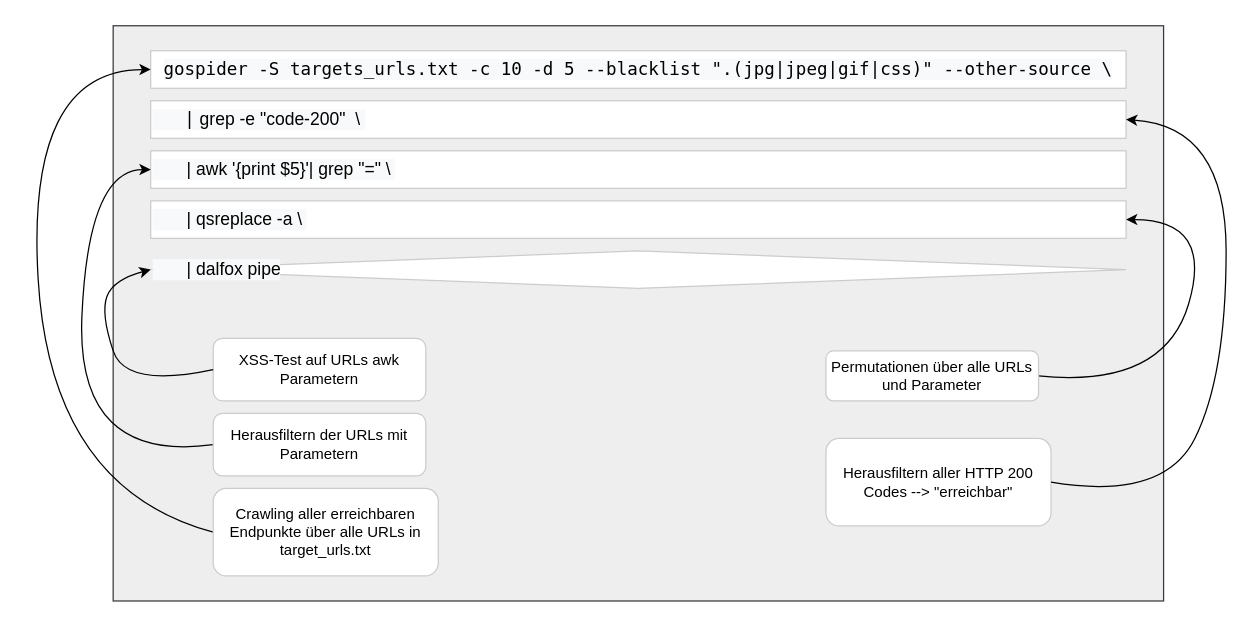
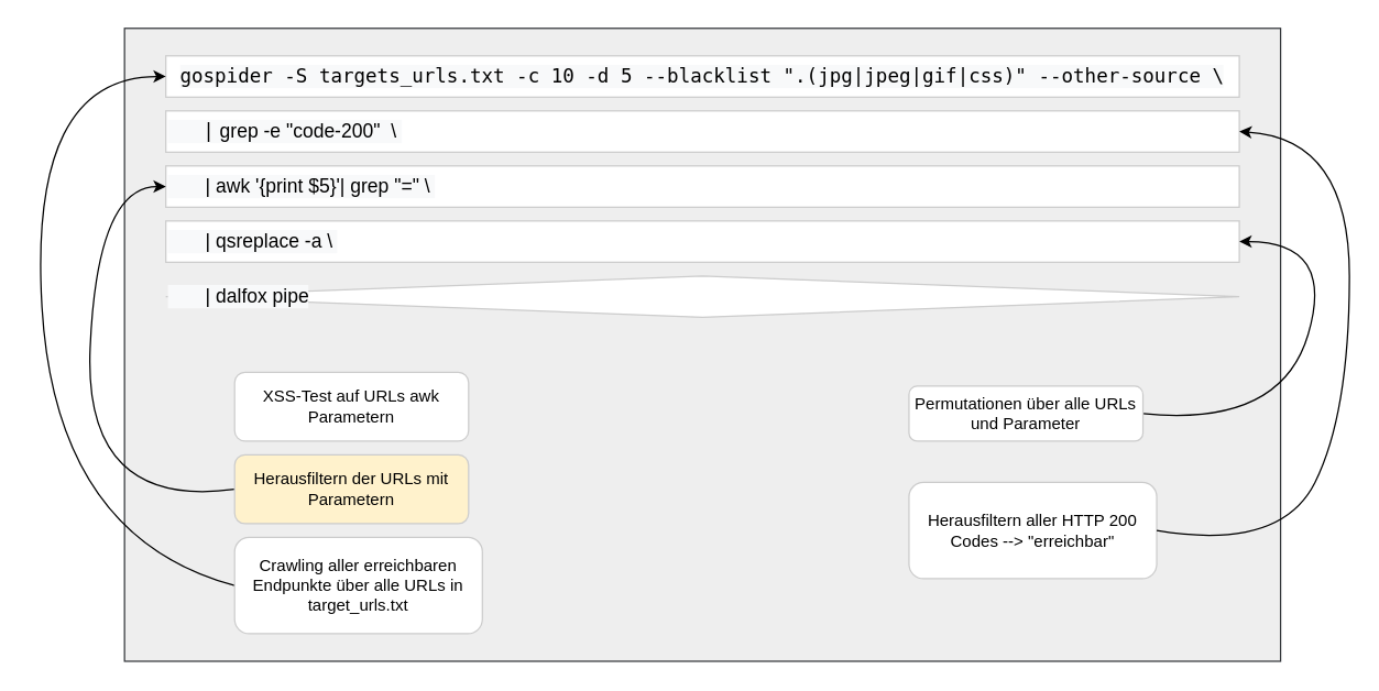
  <mxCell id="0" />
  <mxCell id="1" parent="0" />
  <mxCell id="2" value="" style="rounded=0;whiteSpace=wrap;html=1;strokeColor=#36393d;align=left;fillColor=#eeeeee;" vertex="1" parent="1"><mxGeometry x="90" y="20" width="840" height="460" as="geometry" /></mxCell>
  <mxCell id="3" value="&lt;meta charset=&quot;utf-8&quot;&gt;&lt;pre style=&quot;color: rgb(0 , 0 , 0) ; font-style: normal ; font-weight: 400 ; letter-spacing: normal ; text-align: left ; text-indent: 0px ; text-transform: none ; word-spacing: 0px ; background-color: rgb(248 , 249 , 250) ; font-size: 14px&quot;&gt;&lt;font style=&quot;font-size: 14px&quot;&gt;gospider -S targets_urls.txt -c 10 -d 5 --blacklist &lt;span class=&quot;pl-s&quot;&gt;&lt;span class=&quot;pl-pds&quot;&gt;&quot;&lt;/span&gt;.(jpg|jpeg|gif|css)&lt;span class=&quot;pl-pds&quot;&gt;&quot;&lt;/span&gt;&lt;/span&gt; --other-source \&lt;/font&gt;&lt;/pre&gt;" style="rounded=0;whiteSpace=wrap;html=1;strokeColor=#CCCCCC;" vertex="1" parent="1"><mxGeometry x="120" y="40" width="780" height="30" as="geometry" /></mxCell>
  <mxCell id="4" value="&lt;pre style=&quot;color: rgb(0, 0, 0); font-style: normal; font-weight: 400; letter-spacing: normal; text-indent: 0px; text-transform: none; word-spacing: 0px; background-color: rgb(248, 249, 250); font-size: 14px;&quot;&gt;&lt;pre&gt;   |&lt;span style=&quot;font-family: &amp;quot;helvetica&amp;quot;&quot;&gt;&amp;nbsp;grep -e&amp;nbsp;&lt;/span&gt;&lt;span class=&quot;pl-s&quot; style=&quot;font-family: &amp;quot;helvetica&amp;quot;&quot;&gt;&lt;span class=&quot;pl-pds&quot;&gt;&quot;&lt;/span&gt;code-200&lt;span class=&quot;pl-pds&quot;&gt;&quot;&lt;/span&gt;&lt;/span&gt;&lt;span style=&quot;font-family: &amp;quot;helvetica&amp;quot;&quot;&gt;&amp;nbsp; \&amp;nbsp;&lt;/span&gt;&lt;/pre&gt;&lt;/pre&gt;" style="rounded=0;whiteSpace=wrap;html=1;strokeColor=#CCCCCC;align=left;" vertex="1" parent="1"><mxGeometry x="120" y="80" width="780" height="30" as="geometry" /></mxCell>
  <mxCell id="5" value="&lt;pre style=&quot;color: rgb(0 , 0 , 0) ; font-style: normal ; font-weight: 400 ; letter-spacing: normal ; text-indent: 0px ; text-transform: none ; word-spacing: 0px ; background-color: rgb(248 , 249 , 250) ; font-size: 14px&quot;&gt;&lt;pre&gt;&lt;span class=&quot;pl-k&quot; style=&quot;font-family: &amp;#34;helvetica&amp;#34;&quot;&gt;&amp;nbsp; &amp;nbsp; &amp;nbsp; &amp;nbsp;|&lt;/span&gt;&lt;span style=&quot;font-family: &amp;#34;helvetica&amp;#34;&quot;&gt;&amp;nbsp;awk&amp;nbsp;&lt;/span&gt;&lt;span class=&quot;pl-s&quot; style=&quot;font-family: &amp;#34;helvetica&amp;#34;&quot;&gt;&lt;span class=&quot;pl-pds&quot;&gt;'&lt;/span&gt;{print $5}&lt;span class=&quot;pl-pds&quot;&gt;'&lt;/span&gt;&lt;/span&gt;&lt;span class=&quot;pl-k&quot; style=&quot;font-family: &amp;#34;helvetica&amp;#34;&quot;&gt;|&lt;/span&gt;&lt;span style=&quot;font-family: &amp;#34;helvetica&amp;#34;&quot;&gt;&amp;nbsp;grep&amp;nbsp;&lt;/span&gt;&lt;span class=&quot;pl-s&quot; style=&quot;font-family: &amp;#34;helvetica&amp;#34;&quot;&gt;&lt;span class=&quot;pl-pds&quot;&gt;&quot;&lt;/span&gt;=&lt;span class=&quot;pl-pds&quot;&gt;&quot; \&lt;/span&gt;&lt;/span&gt;&lt;span style=&quot;font-family: &amp;#34;helvetica&amp;#34;&quot;&gt;&amp;nbsp;&lt;/span&gt;&lt;/pre&gt;&lt;/pre&gt;" style="rounded=0;whiteSpace=wrap;html=1;strokeColor=#CCCCCC;align=left;" vertex="1" parent="1"><mxGeometry x="120" y="120" width="780" height="30" as="geometry" /></mxCell>
  <mxCell id="6" value="&lt;pre style=&quot;color: rgb(0 , 0 , 0) ; font-style: normal ; font-weight: 400 ; letter-spacing: normal ; text-indent: 0px ; text-transform: none ; word-spacing: 0px ; background-color: rgb(248 , 249 , 250) ; font-size: 14px&quot;&gt;&lt;pre&gt;&lt;span class=&quot;pl-k&quot; style=&quot;font-family: &amp;#34;helvetica&amp;#34;&quot;&gt;&amp;nbsp; &amp;nbsp; &amp;nbsp; &amp;nbsp;|&lt;/span&gt;&lt;span style=&quot;font-family: &amp;#34;helvetica&amp;#34;&quot;&gt;&amp;nbsp;qsreplace -a \&amp;nbsp;&lt;/span&gt;&lt;/pre&gt;&lt;/pre&gt;" style="rounded=0;whiteSpace=wrap;html=1;strokeColor=#CCCCCC;align=left;" vertex="1" parent="1"><mxGeometry x="120" y="160" width="780" height="30" as="geometry" /></mxCell>
  <mxCell id="7" value="&lt;pre style=&quot;color: rgb(0 , 0 , 0) ; font-style: normal ; font-weight: 400 ; letter-spacing: normal ; text-indent: 0px ; text-transform: none ; word-spacing: 0px ; background-color: rgb(248 , 249 , 250) ; font-size: 14px&quot;&gt;&lt;pre&gt;&lt;span class=&quot;pl-k&quot; style=&quot;font-family: &amp;#34;helvetica&amp;#34;&quot;&gt;&amp;nbsp; &amp;nbsp; &amp;nbsp; &amp;nbsp;|&lt;/span&gt;&lt;span style=&quot;font-family: &amp;#34;helvetica&amp;#34;&quot;&gt;&amp;nbsp;dalfox pipe&lt;/span&gt;&lt;/pre&gt;&lt;/pre&gt;" style="rhombus;whiteSpace=wrap;html=1;strokeColor=#CCCCCC;align=left;" vertex="1" parent="1"><mxGeometry x="120" y="200" width="780" height="30" as="geometry" /></mxCell>
  <mxCell id="8" value="" style="curved=1;endArrow=classic;html=1;entryX=0;entryY=0.5;entryDx=0;entryDy=0;exitX=0;exitY=0.5;exitDx=0;exitDy=0;" edge="1" parent="1" source="9" target="3"><mxGeometry width="50" height="50" relative="1" as="geometry"><mxPoint x="60" y="370" as="sourcePoint" /><mxPoint x="110" y="320" as="targetPoint" /><Array as="points"><mxPoint x="40" y="390" /><mxPoint x="20" y="55" /></Array></mxGeometry></mxCell>
  <mxCell id="9" value="Crawling aller erreichbaren Endpunkte über alle URLs in target_urls.txt" style="rounded=1;whiteSpace=wrap;html=1;strokeColor=#CCCCCC;align=center;" vertex="1" parent="1"><mxGeometry x="170" y="390" width="180" height="70" as="geometry" /></mxCell>
  <mxCell id="10" value="Herausfiltern aller HTTP 200 Codes --&amp;gt; &quot;erreichbar&quot;" style="rounded=1;whiteSpace=wrap;html=1;strokeColor=#CCCCCC;align=center;" vertex="1" parent="1"><mxGeometry x="660" y="350" width="180" height="70" as="geometry" /></mxCell>
  <mxCell id="11" value="" style="curved=1;endArrow=classic;html=1;entryX=1;entryY=0.5;entryDx=0;entryDy=0;exitX=1;exitY=0.5;exitDx=0;exitDy=0;" edge="1" parent="1" source="10" target="4"><mxGeometry width="50" height="50" relative="1" as="geometry"><mxPoint x="1045" y="500" as="sourcePoint" /><mxPoint x="1080" y="70" as="targetPoint" /><Array as="points"><mxPoint x="930" y="400" /><mxPoint x="980" y="300" /><mxPoint x="980" y="100" /></Array></mxGeometry></mxCell>
  <mxCell id="12" value="" style="curved=1;endArrow=classic;html=1;entryX=0;entryY=0.5;entryDx=0;entryDy=0;exitX=0;exitY=0.5;exitDx=0;exitDy=0;" edge="1" parent="1" source="13" target="5"><mxGeometry width="50" height="50" relative="1" as="geometry"><mxPoint x="95" y="340" as="sourcePoint" /><mxPoint x="130" y="65" as="targetPoint" /><Array as="points"><mxPoint x="60" y="370" /><mxPoint x="70" y="135" /></Array></mxGeometry></mxCell>
- <mxCell id="13" value="Herausfiltern der URLs mit Parametern" style="rounded=1;whiteSpace=wrap;html=1;strokeColor=#CCCCCC;align=center;" vertex="1" parent="1"><mxGeometry x="170" y="330" width="170" height="50" as="geometry" /></mxCell>
+ <mxCell id="13" value="Herausfiltern der URLs mit Parametern" style="rounded=1;whiteSpace=wrap;html=1;strokeColor=#CCCCCC;align=center;fillColor=#fff2cc;" vertex="1" parent="1"><mxGeometry x="170" y="330" width="170" height="50" as="geometry" /></mxCell>
  <mxCell id="14" value="" style="curved=1;endArrow=classic;html=1;entryX=1;entryY=0.5;entryDx=0;entryDy=0;exitX=1;exitY=0.5;exitDx=0;exitDy=0;" edge="1" parent="1" source="15" target="6"><mxGeometry width="50" height="50" relative="1" as="geometry"><mxPoint x="890" y="380" as="sourcePoint" /><mxPoint x="910" y="105" as="targetPoint" /><Array as="points"><mxPoint x="930" y="310" /><mxPoint x="970" y="175" /></Array></mxGeometry></mxCell>
  <mxCell id="15" value="Permutationen über alle URLs und Parameter" style="rounded=1;whiteSpace=wrap;html=1;strokeColor=#CCCCCC;align=center;" vertex="1" parent="1"><mxGeometry x="660" y="280" width="170" height="40" as="geometry" /></mxCell>
  <mxCell id="16" value="XSS-Test auf URLs awk Parametern" style="rounded=1;whiteSpace=wrap;html=1;strokeColor=#CCCCCC;align=center;" vertex="1" parent="1"><mxGeometry x="170" y="270" width="170" height="50" as="geometry" /></mxCell>
- <mxCell id="17" value="" style="curved=1;endArrow=classic;html=1;entryX=0;entryY=0.5;entryDx=0;entryDy=0;exitX=0;exitY=0.5;exitDx=0;exitDy=0;" edge="1" parent="1" source="16" target="7"><mxGeometry width="50" height="50" relative="1" as="geometry"><mxPoint x="95" y="405" as="sourcePoint" /><mxPoint x="130" y="145" as="targetPoint" /><Array as="points"><mxPoint x="100" y="310" /><mxPoint x="80" y="250" /><mxPoint x="90" y="223" /></Array></mxGeometry></mxCell>
